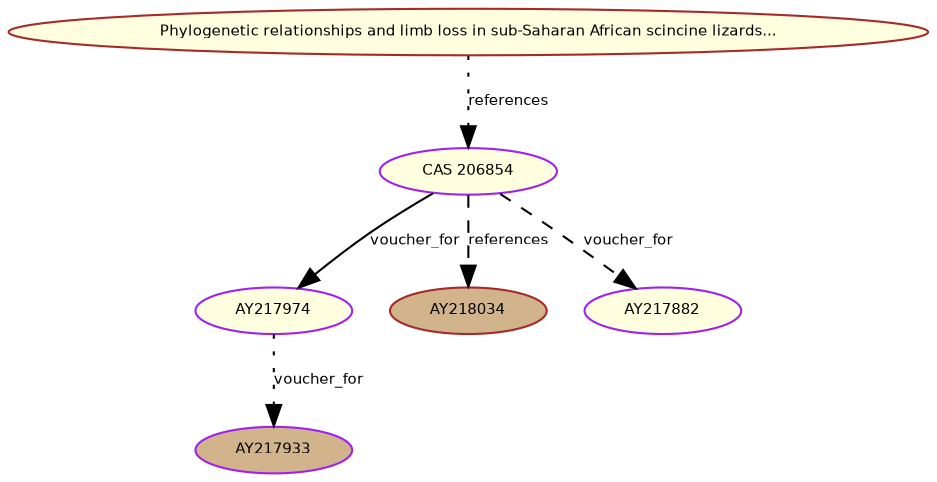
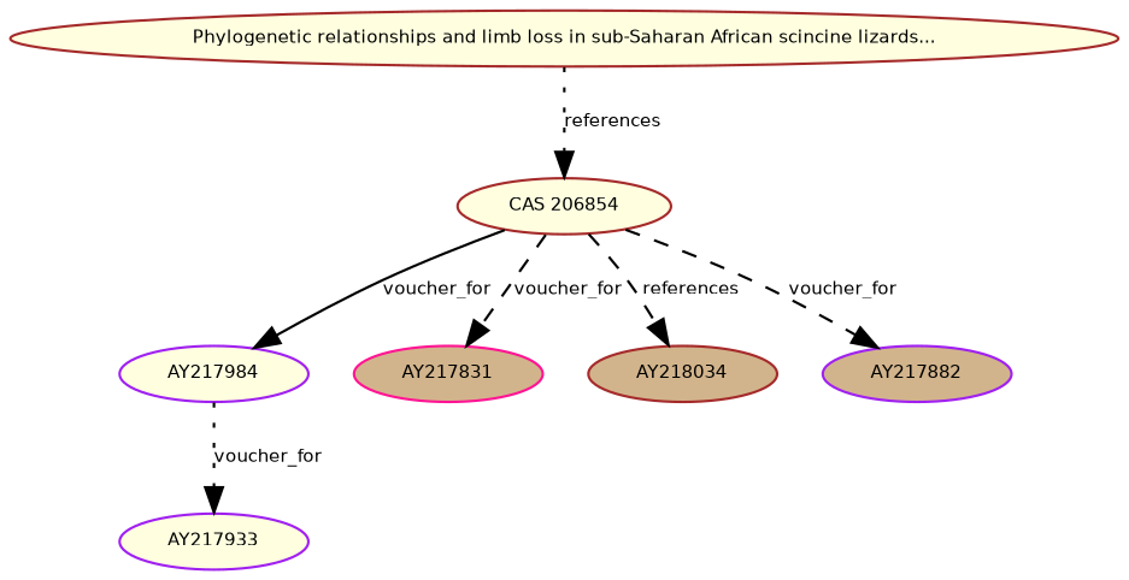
  digraph {
    node [color=purple fillcolor=tan fontname=Helvetica fontsize=7 style=filled]
    edge [fontname=Helvetica fontsize=7 style=dashed]
-   n1 [fillcolor=lightyellow height=0.27433100247 label="CAS 206854" width=0.27433100247]
-   n2 [fillcolor=lightyellow height=0.27433100247 label=AY217974 width=0.27433100247]
+   n1 [color=brown fillcolor=lightyellow height=0.27433100247 label="CAS 206854" width=0.27433100247]
+   n2 [fillcolor=lightyellow height=0.27433100247 label=AY217984 width=0.27433100247]
+   n3 [color=deeppink height=0.27433100247 label=AY217831 width=0.27433100247]
    n4 [color=brown height=0.27433100247 label=AY218034 width=0.27433100247]
-   n5 [fillcolor=lightyellow height=0.27433100247 label=AY217882 width=0.27433100247]
-   n6 [height=0.27433100247 label=AY217933 width=0.27433100247]
+   n5 [height=0.27433100247 label=AY217882 width=0.27433100247]
+   n6 [fillcolor=lightyellow height=0.27433100247 label=AY217933 width=0.27433100247]
    n7 [color=brown fillcolor=lightyellow height=0.27433100247 label="Phylogenetic relationships and limb loss in sub-Saharan African scincine lizards..." width=0.27433100247]
    n1 -> n2 [label=voucher_for style=solid]
+   n1 -> n3 [label=voucher_for]
    n1 -> n4 [label=references]
    n1 -> n5 [label=voucher_for]
    n2 -> n6 [label=voucher_for style=dotted]
    n7 -> n1 [label=references style=dotted]
  }
